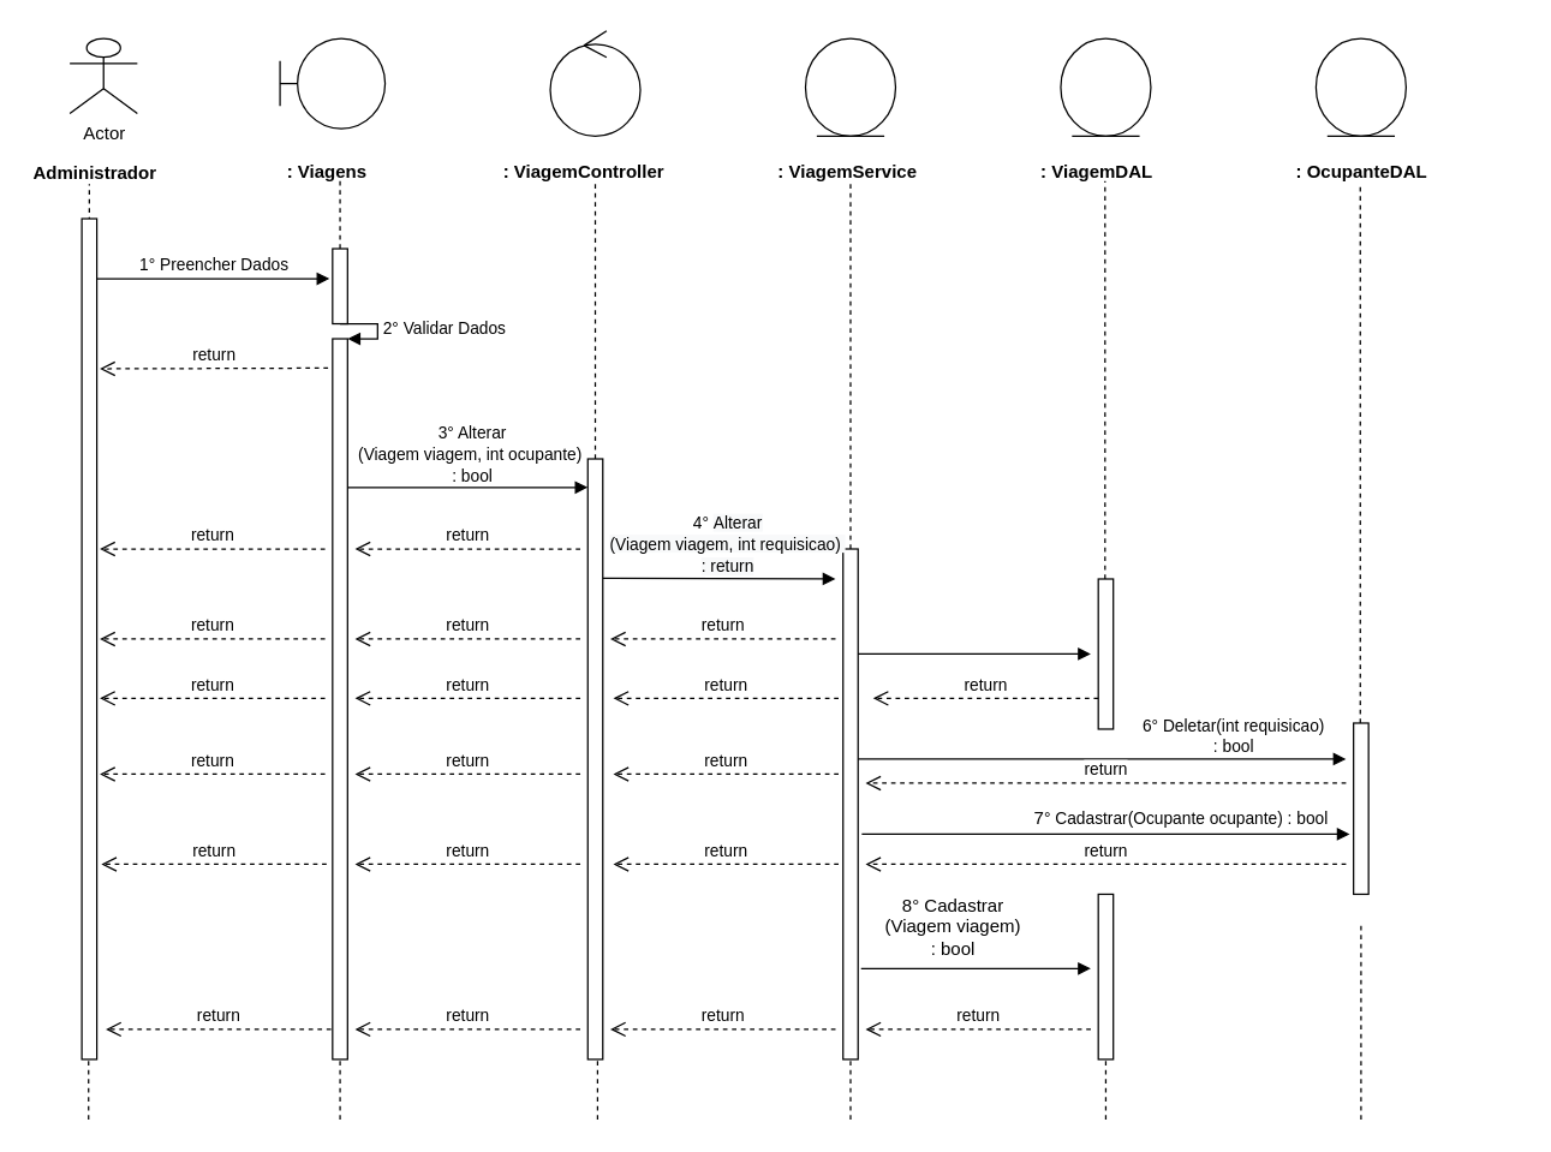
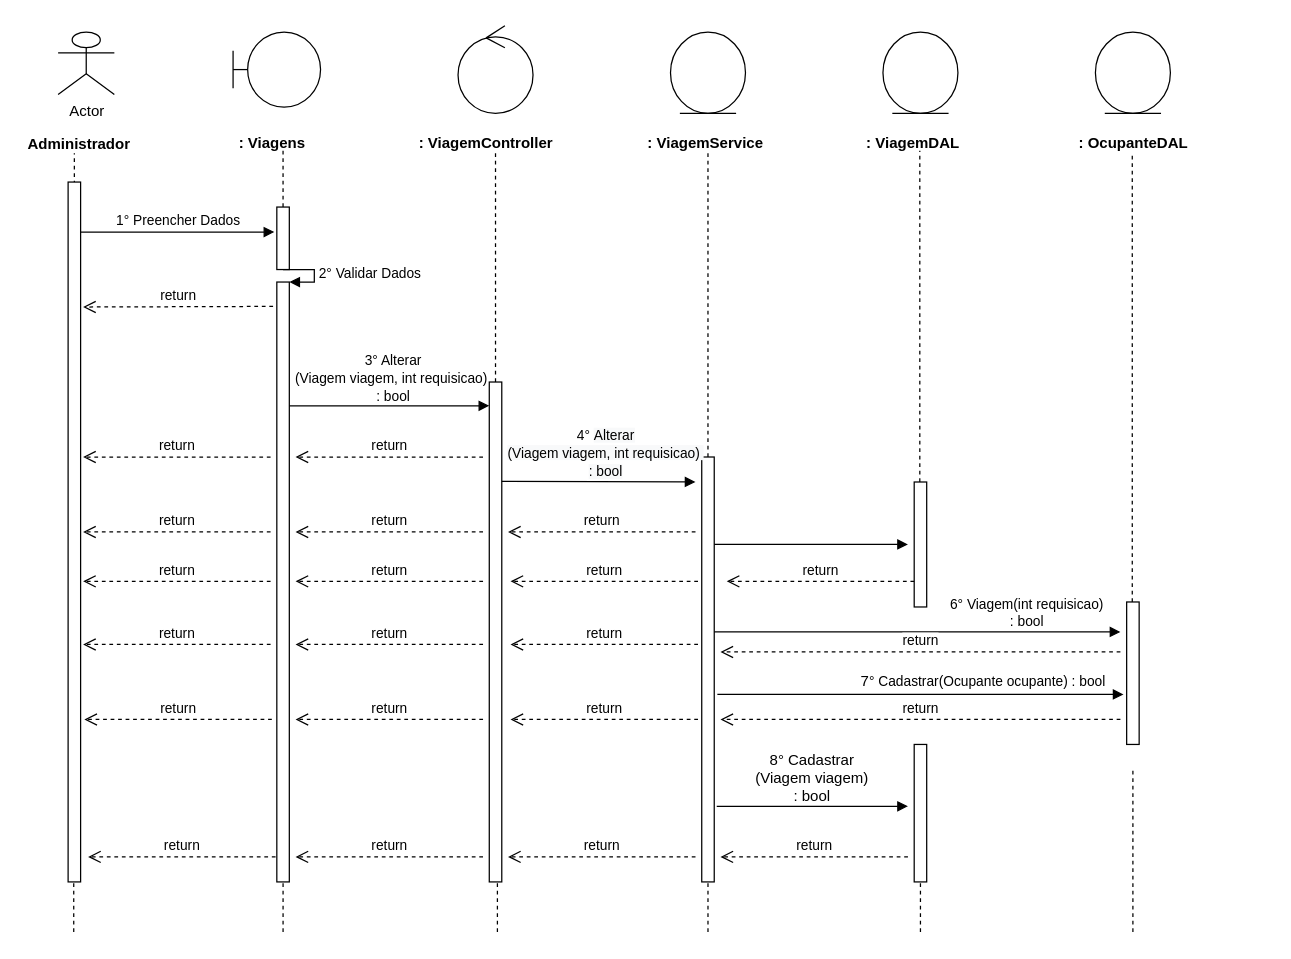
  <mxCell id="0" />
  <mxCell id="1" parent="0" />
  <mxCell id="2" value="Actor" parent="1" vertex="1" style="shape=umlActor;verticalLabelPosition=bottom;labelBackgroundColor=#ffffff;verticalAlign=top;html=1;"><mxGeometry x="46" y="25" as="geometry" height="50" width="45" /></mxCell>
  <mxCell id="3" value="&lt;b&gt;Administrador&lt;/b&gt;" parent="1" vertex="1" style="text;html=1;resizable=0;points=[];autosize=1;align=left;verticalAlign=top;spacingTop=-4;"><mxGeometry as="geometry" height="20" width="100" y="105" x="20" /></mxCell>
  <mxCell id="4" value="" parent="1" style="endArrow=none;dashed=1;html=1;entryX=0.511;entryY=1.25;entryDx=0;entryDy=0;entryPerimeter=0;" edge="1"><mxGeometry as="geometry" height="50" width="50" relative="1"><mxPoint as="sourcePoint" y="465" x="59" /><mxPoint as="targetPoint" y="122" x="58.99" /></mxGeometry></mxCell>
  <mxCell id="5" value="" parent="1" vertex="1" style="shape=umlBoundary;whiteSpace=wrap;html=1;"><mxGeometry as="geometry" height="60" width="70" y="25" x="186" /></mxCell>
  <mxCell id="6" value="&lt;b&gt;: Viagens&lt;/b&gt;" parent="1" vertex="1" style="text;html=1;"><mxGeometry as="geometry" height="30" width="150" y="100" x="189" /></mxCell>
  <mxCell id="7" value="" parent="1" style="endArrow=none;dashed=1;html=1;entryX=0.511;entryY=1.25;entryDx=0;entryDy=0;entryPerimeter=0;" edge="1" source="18"><mxGeometry as="geometry" height="50" width="50" relative="1"><mxPoint as="sourcePoint" y="465" x="226" /><mxPoint as="targetPoint" y="120" x="225.99" /></mxGeometry></mxCell>
  <mxCell id="8" value="" parent="1" vertex="1" style="ellipse;shape=umlControl;whiteSpace=wrap;html=1;"><mxGeometry as="geometry" height="70" width="60" y="20" x="366" /></mxCell>
  <mxCell id="9" value="&lt;b&gt;: ViagemController&lt;/b&gt;" parent="1" vertex="1" style="text;html=1;"><mxGeometry as="geometry" height="30" width="150" y="100" x="333" /></mxCell>
  <mxCell id="10" value="" parent="1" style="endArrow=none;dashed=1;html=1;entryX=0.511;entryY=1.25;entryDx=0;entryDy=0;entryPerimeter=0;" edge="1" source="25"><mxGeometry as="geometry" height="50" width="50" relative="1"><mxPoint as="sourcePoint" y="465" x="396" /><mxPoint as="targetPoint" y="120" x="395.99" /></mxGeometry></mxCell>
  <mxCell id="11" value="" parent="1" vertex="1" style="ellipse;shape=umlEntity;whiteSpace=wrap;html=1;"><mxGeometry as="geometry" height="65" width="60" y="25" x="536" /></mxCell>
  <mxCell id="12" value="&lt;b&gt;: ViagemService&lt;/b&gt;" parent="1" vertex="1" style="text;html=1;"><mxGeometry as="geometry" height="30" width="150" y="100" x="516" /></mxCell>
  <mxCell id="13" value="" parent="1" vertex="1" style="ellipse;shape=umlEntity;whiteSpace=wrap;html=1;"><mxGeometry as="geometry" height="65" width="60" y="25" x="706" /></mxCell>
  <mxCell id="14" value="&lt;b&gt;: ViagemDAL&lt;/b&gt;" parent="1" vertex="1" style="text;html=1;"><mxGeometry as="geometry" height="30" width="150" y="100" x="691" /></mxCell>
  <mxCell id="15" value="" parent="1" style="endArrow=none;dashed=1;html=1;entryX=0.511;entryY=1.25;entryDx=0;entryDy=0;entryPerimeter=0;" edge="1" source="30"><mxGeometry as="geometry" height="50" width="50" relative="1"><mxPoint as="sourcePoint" y="464" x="566" /><mxPoint as="targetPoint" y="119" x="565.99" /></mxGeometry></mxCell>
  <mxCell id="16" value="" parent="1" style="endArrow=none;dashed=1;html=1;entryX=0.511;entryY=1.25;entryDx=0;entryDy=0;entryPerimeter=0;" edge="1" source="34"><mxGeometry as="geometry" height="50" width="50" relative="1"><mxPoint as="sourcePoint" y="465" x="735.5" /><mxPoint as="targetPoint" y="120" x="735.49" /></mxGeometry></mxCell>
  <mxCell id="17" value="1° Preencher Dados" parent="1" style="html=1;verticalAlign=bottom;endArrow=block;" edge="1" source="28"><mxGeometry as="geometry" width="80" relative="1"><mxPoint as="sourcePoint" y="185" x="59" /><mxPoint as="targetPoint" y="185" x="219" /><mxPoint as="offset" /></mxGeometry></mxCell>
  <mxCell id="18" value="" parent="1" vertex="1" style="html=1;points=[];perimeter=orthogonalPerimeter;"><mxGeometry as="geometry" height="50" width="10" y="165" x="221" /></mxCell>
  <mxCell id="19" value="" parent="1" style="endArrow=none;dashed=1;html=1;entryX=0.511;entryY=1.25;entryDx=0;entryDy=0;entryPerimeter=0;" edge="1" source="21" target="18"><mxGeometry as="geometry" height="50" width="50" relative="1"><mxPoint as="sourcePoint" y="465" x="226" /><mxPoint as="targetPoint" y="120" x="225.99" /></mxGeometry></mxCell>
  <mxCell id="20" value="2° Validar Dados" parent="1" style="edgeStyle=orthogonalEdgeStyle;html=1;align=left;spacingLeft=2;endArrow=block;rounded=0;entryX=1;entryY=0;" edge="1" target="21"><mxGeometry as="geometry" relative="1"><mxPoint as="sourcePoint" y="215" x="226" /><Array as="points"><mxPoint y="215" x="251" /></Array></mxGeometry></mxCell>
  <mxCell id="21" value="" parent="1" vertex="1" style="html=1;points=[];perimeter=orthogonalPerimeter;"><mxGeometry as="geometry" height="480" width="10" y="225" x="221" /></mxCell>
  <mxCell id="22" value="return" parent="1" style="html=1;verticalAlign=bottom;endArrow=open;dashed=1;endSize=8;" edge="1"><mxGeometry as="geometry" relative="1"><mxPoint as="sourcePoint" y="244.5" x="218" /><mxPoint as="targetPoint" y="245" x="66" /></mxGeometry></mxCell>
  <mxCell id="23" value="" parent="1" style="html=1;verticalAlign=bottom;endArrow=block;" edge="1"><mxGeometry as="geometry" width="80" relative="1"><mxPoint as="sourcePoint" y="324" x="231" /><mxPoint as="targetPoint" y="324" x="391" /></mxGeometry></mxCell>
- <mxCell id="24" value="&lt;div&gt;&lt;/div&gt;&lt;span style=&quot;font-size: 11px&quot;&gt;3° Alterar&lt;br&gt;(Viagem viagem, int ocupante)&amp;nbsp;&lt;br&gt;: bool&lt;/span&gt;" parent="1" vertex="1" style="text;html=1;resizable=0;points=[];autosize=1;align=center;verticalAlign=top;spacingTop=-4;"><mxGeometry as="geometry" height="40" width="170" y="278" x="229" /></mxCell>
+ <mxCell id="24" value="&lt;div&gt;&lt;/div&gt;&lt;span style=&quot;font-size: 11px&quot;&gt;3° Alterar&lt;br&gt;(Viagem viagem, int requisicao)&amp;nbsp;&lt;br&gt;: bool&lt;/span&gt;" parent="1" vertex="1" style="text;html=1;resizable=0;points=[];autosize=1;align=center;verticalAlign=top;spacingTop=-4;"><mxGeometry as="geometry" height="40" width="170" y="278" x="229" /></mxCell>
  <mxCell id="25" value="" parent="1" vertex="1" style="html=1;points=[];perimeter=orthogonalPerimeter;"><mxGeometry as="geometry" height="400" width="10" y="305" x="391" /></mxCell>
  <mxCell id="26" value="return" parent="1" style="html=1;verticalAlign=bottom;endArrow=open;dashed=1;endSize=8;" edge="1"><mxGeometry as="geometry" relative="1"><mxPoint as="sourcePoint" y="365" x="386" /><mxPoint as="targetPoint" y="365" x="236" /></mxGeometry></mxCell>
  <mxCell id="27" value="return" parent="1" style="html=1;verticalAlign=bottom;endArrow=open;dashed=1;endSize=8;" edge="1"><mxGeometry as="geometry" relative="1"><mxPoint as="sourcePoint" y="365" x="216" /><mxPoint as="targetPoint" y="365" x="66" /></mxGeometry></mxCell>
  <mxCell id="28" value="" parent="1" vertex="1" style="html=1;points=[];perimeter=orthogonalPerimeter;"><mxGeometry as="geometry" height="560" width="10" y="145" x="54" /></mxCell>
  <mxCell id="29" value="" parent="1" style="html=1;verticalAlign=bottom;endArrow=block;" edge="1"><mxGeometry as="geometry" width="80" relative="1"><mxPoint as="sourcePoint" y="384.5" x="401" /><mxPoint as="targetPoint" y="385" x="556" /></mxGeometry></mxCell>
  <mxCell id="30" value="" parent="1" vertex="1" style="html=1;points=[];perimeter=orthogonalPerimeter;"><mxGeometry as="geometry" height="340" width="10" y="365" x="561" /></mxCell>
  <mxCell id="31" value="return" parent="1" style="html=1;verticalAlign=bottom;endArrow=open;dashed=1;endSize=8;" edge="1"><mxGeometry as="geometry" relative="1"><mxPoint as="sourcePoint" y="425" x="556" /><mxPoint as="targetPoint" y="425" x="406" /></mxGeometry></mxCell>
  <mxCell id="32" value="return" parent="1" style="html=1;verticalAlign=bottom;endArrow=open;dashed=1;endSize=8;" edge="1"><mxGeometry as="geometry" relative="1"><mxPoint as="sourcePoint" y="425" x="386" /><mxPoint as="targetPoint" y="425" x="236" /></mxGeometry></mxCell>
  <mxCell id="33" value="return" parent="1" style="html=1;verticalAlign=bottom;endArrow=open;dashed=1;endSize=8;" edge="1"><mxGeometry as="geometry" relative="1"><mxPoint as="sourcePoint" y="425" x="216" /><mxPoint as="targetPoint" y="425" x="66" /></mxGeometry></mxCell>
  <mxCell id="34" value="" parent="1" vertex="1" style="html=1;points=[];perimeter=orthogonalPerimeter;"><mxGeometry as="geometry" height="100" width="10" y="385" x="731" /></mxCell>
  <mxCell id="35" value="" parent="1" style="html=1;verticalAlign=bottom;endArrow=block;" edge="1"><mxGeometry as="geometry" width="80" relative="1"><mxPoint as="sourcePoint" y="435" x="571" /><mxPoint as="targetPoint" y="435" x="726" /></mxGeometry></mxCell>
  <mxCell id="36" value="return" parent="1" style="html=1;verticalAlign=bottom;endArrow=open;dashed=1;endSize=8;" edge="1"><mxGeometry as="geometry" relative="1"><mxPoint as="sourcePoint" y="464.5" x="731" /><mxPoint as="targetPoint" y="464.5" x="581" /></mxGeometry></mxCell>
  <mxCell id="37" value="return" parent="1" style="html=1;verticalAlign=bottom;endArrow=open;dashed=1;endSize=8;" edge="1"><mxGeometry as="geometry" relative="1"><mxPoint as="sourcePoint" y="464.5" x="558" /><mxPoint as="targetPoint" y="464.5" x="408" /></mxGeometry></mxCell>
  <mxCell id="38" value="return" parent="1" style="html=1;verticalAlign=bottom;endArrow=open;dashed=1;endSize=8;" edge="1"><mxGeometry as="geometry" relative="1"><mxPoint as="sourcePoint" y="464.5" x="386" /><mxPoint as="targetPoint" y="464.5" x="236" /></mxGeometry></mxCell>
  <mxCell id="39" value="return" parent="1" style="html=1;verticalAlign=bottom;endArrow=open;dashed=1;endSize=8;" edge="1"><mxGeometry as="geometry" relative="1"><mxPoint as="sourcePoint" y="464.5" x="216" /><mxPoint as="targetPoint" y="464.5" x="66" /></mxGeometry></mxCell>
  <mxCell id="40" value="return" parent="1" style="html=1;verticalAlign=bottom;endArrow=open;dashed=1;endSize=8;" edge="1"><mxGeometry as="geometry" relative="1"><mxPoint as="sourcePoint" y="515" x="558" /><mxPoint as="targetPoint" y="515" x="408" /></mxGeometry></mxCell>
  <mxCell id="41" value="return" parent="1" style="html=1;verticalAlign=bottom;endArrow=open;dashed=1;endSize=8;" edge="1"><mxGeometry as="geometry" relative="1"><mxPoint as="sourcePoint" y="515" x="386" /><mxPoint as="targetPoint" y="515" x="236" /></mxGeometry></mxCell>
  <mxCell id="42" value="return" parent="1" style="html=1;verticalAlign=bottom;endArrow=open;dashed=1;endSize=8;" edge="1"><mxGeometry as="geometry" relative="1"><mxPoint as="sourcePoint" y="515" x="216" /><mxPoint as="targetPoint" y="515" x="66" /></mxGeometry></mxCell>
  <mxCell id="43" value="" parent="1" style="endArrow=none;dashed=1;html=1;" edge="1"><mxGeometry as="geometry" height="50" width="50" relative="1"><mxPoint as="sourcePoint" y="745" x="58.5" /><mxPoint as="targetPoint" y="705" x="58.5" /></mxGeometry></mxCell>
  <mxCell id="44" value="" parent="1" style="endArrow=none;dashed=1;html=1;" edge="1"><mxGeometry as="geometry" height="50" width="50" relative="1"><mxPoint as="sourcePoint" y="745" x="226" /><mxPoint as="targetPoint" y="705" x="226" /></mxGeometry></mxCell>
  <mxCell id="45" value="" parent="1" style="endArrow=none;dashed=1;html=1;" edge="1"><mxGeometry as="geometry" height="50" width="50" relative="1"><mxPoint as="sourcePoint" y="745" x="397.5" /><mxPoint as="targetPoint" y="705" x="397.5" /></mxGeometry></mxCell>
  <mxCell id="46" value="" parent="1" style="endArrow=none;dashed=1;html=1;" edge="1"><mxGeometry as="geometry" height="50" width="50" relative="1"><mxPoint as="sourcePoint" y="745" x="566" /><mxPoint as="targetPoint" y="705" x="566" /></mxGeometry></mxCell>
  <mxCell id="47" value="" parent="1" style="endArrow=none;dashed=1;html=1;" edge="1"><mxGeometry as="geometry" height="50" width="50" relative="1"><mxPoint as="sourcePoint" y="745" x="736" /><mxPoint as="targetPoint" y="705" x="736" /></mxGeometry></mxCell>
- <mxCell id="48" value="&lt;div&gt;&lt;/div&gt;&lt;span style=&quot;font-size: 11px&quot;&gt;4° &lt;span style=&quot;display: inline ; float: none ; background-color: rgb(248 , 249 , 250) ; color: rgb(0 , 0 , 0) ; font-family: &amp;#34;helvetica&amp;#34; ; font-size: 11px ; font-style: normal ; font-variant: normal ; font-weight: 400 ; letter-spacing: normal ; text-align: center ; text-decoration: none ; text-indent: 0px ; text-transform: none ; white-space: nowrap ; word-spacing: 0px&quot;&gt;Alterar&lt;/span&gt;&lt;br style=&quot;color: rgb(0 , 0 , 0) ; font-family: &amp;#34;helvetica&amp;#34; ; font-size: 11px ; font-style: normal ; font-variant: normal ; font-weight: 400 ; letter-spacing: normal ; text-align: center ; text-decoration: none ; text-indent: 0px ; text-transform: none ; white-space: nowrap ; word-spacing: 0px&quot;&gt;&lt;span style=&quot;display: inline ; float: none ; background-color: rgb(248 , 249 , 250) ; color: rgb(0 , 0 , 0) ; font-family: &amp;#34;helvetica&amp;#34; ; font-size: 11px ; font-style: normal ; font-variant: normal ; font-weight: 400 ; letter-spacing: normal ; text-align: center ; text-decoration: none ; text-indent: 0px ; text-transform: none ; white-space: nowrap ; word-spacing: 0px&quot;&gt;(Viagem viagem, int requisicao)&amp;nbsp;&lt;/span&gt;&lt;br style=&quot;color: rgb(0 , 0 , 0) ; font-family: &amp;#34;helvetica&amp;#34; ; font-size: 11px ; font-style: normal ; font-variant: normal ; font-weight: 400 ; letter-spacing: normal ; text-align: center ; text-decoration: none ; text-indent: 0px ; text-transform: none ; white-space: nowrap ; word-spacing: 0px&quot;&gt;&lt;span style=&quot;display: inline ; float: none ; background-color: rgb(248 , 249 , 250) ; color: rgb(0 , 0 , 0) ; font-family: &amp;#34;helvetica&amp;#34; ; font-size: 11px ; font-style: normal ; font-variant: normal ; font-weight: 400 ; letter-spacing: normal ; text-align: center ; text-decoration: none ; text-indent: 0px ; text-transform: none ; white-space: nowrap ; word-spacing: 0px&quot;&gt;: return&lt;/span&gt;&lt;/span&gt;" parent="1" vertex="1" style="text;html=1;resizable=0;points=[];autosize=1;align=center;verticalAlign=top;spacingTop=-4;"><mxGeometry as="geometry" height="40" width="170" y="338" x="399" /></mxCell>
- <mxCell id="49" value="&lt;div&gt;&lt;/div&gt;&lt;span style=&quot;font-size: 11px&quot;&gt;6°&amp;nbsp;Deletar(int requisicao)&lt;br&gt;: bool&lt;br&gt;&lt;/span&gt;" parent="1" vertex="1" style="text;html=1;resizable=0;points=[];autosize=1;align=center;verticalAlign=top;spacingTop=-4;"><mxGeometry as="geometry" height="30" width="140" y="473" x="751" /></mxCell>
+ <mxCell id="48" value="&lt;div&gt;&lt;/div&gt;&lt;span style=&quot;font-size: 11px&quot;&gt;4° &lt;span style=&quot;display: inline ; float: none ; background-color: rgb(248 , 249 , 250) ; color: rgb(0 , 0 , 0) ; font-family: &amp;#34;helvetica&amp;#34; ; font-size: 11px ; font-style: normal ; font-variant: normal ; font-weight: 400 ; letter-spacing: normal ; text-align: center ; text-decoration: none ; text-indent: 0px ; text-transform: none ; white-space: nowrap ; word-spacing: 0px&quot;&gt;Alterar&lt;/span&gt;&lt;br style=&quot;color: rgb(0 , 0 , 0) ; font-family: &amp;#34;helvetica&amp;#34; ; font-size: 11px ; font-style: normal ; font-variant: normal ; font-weight: 400 ; letter-spacing: normal ; text-align: center ; text-decoration: none ; text-indent: 0px ; text-transform: none ; white-space: nowrap ; word-spacing: 0px&quot;&gt;&lt;span style=&quot;display: inline ; float: none ; background-color: rgb(248 , 249 , 250) ; color: rgb(0 , 0 , 0) ; font-family: &amp;#34;helvetica&amp;#34; ; font-size: 11px ; font-style: normal ; font-variant: normal ; font-weight: 400 ; letter-spacing: normal ; text-align: center ; text-decoration: none ; text-indent: 0px ; text-transform: none ; white-space: nowrap ; word-spacing: 0px&quot;&gt;(Viagem viagem, int requisicao)&amp;nbsp;&lt;/span&gt;&lt;br style=&quot;color: rgb(0 , 0 , 0) ; font-family: &amp;#34;helvetica&amp;#34; ; font-size: 11px ; font-style: normal ; font-variant: normal ; font-weight: 400 ; letter-spacing: normal ; text-align: center ; text-decoration: none ; text-indent: 0px ; text-transform: none ; white-space: nowrap ; word-spacing: 0px&quot;&gt;&lt;span style=&quot;display: inline ; float: none ; background-color: rgb(248 , 249 , 250) ; color: rgb(0 , 0 , 0) ; font-family: &amp;#34;helvetica&amp;#34; ; font-size: 11px ; font-style: normal ; font-variant: normal ; font-weight: 400 ; letter-spacing: normal ; text-align: center ; text-decoration: none ; text-indent: 0px ; text-transform: none ; white-space: nowrap ; word-spacing: 0px&quot;&gt;: bool&lt;/span&gt;&lt;/span&gt;" parent="1" vertex="1" style="text;html=1;resizable=0;points=[];autosize=1;align=center;verticalAlign=top;spacingTop=-4;"><mxGeometry as="geometry" height="40" width="170" y="338" x="399" /></mxCell>
+ <mxCell id="49" value="&lt;div&gt;&lt;/div&gt;&lt;span style=&quot;font-size: 11px&quot;&gt;6°&amp;nbsp;Viagem(int requisicao)&lt;br&gt;: bool&lt;br&gt;&lt;/span&gt;" parent="1" vertex="1" style="text;html=1;resizable=0;points=[];autosize=1;align=center;verticalAlign=top;spacingTop=-4;"><mxGeometry as="geometry" height="30" width="140" y="473" x="751" /></mxCell>
  <mxCell id="50" value="" parent="1" vertex="1" style="ellipse;shape=umlEntity;whiteSpace=wrap;html=1;"><mxGeometry as="geometry" height="65" width="60" y="25" x="876" /></mxCell>
  <mxCell id="51" value="&lt;b&gt;: OcupanteDAL&lt;/b&gt;" parent="1" vertex="1" style="text;html=1;"><mxGeometry as="geometry" height="30" width="150" y="100" x="861" /></mxCell>
  <mxCell id="52" value="" parent="1" style="endArrow=none;dashed=1;html=1;entryX=0.511;entryY=1.25;entryDx=0;entryDy=0;entryPerimeter=0;" edge="1" source="54"><mxGeometry as="geometry" height="50" width="50" relative="1"><mxPoint as="sourcePoint" y="625" x="905" /><mxPoint as="targetPoint" y="122" x="905.49" /></mxGeometry></mxCell>
  <mxCell id="53" value="" parent="1" style="html=1;verticalAlign=bottom;endArrow=block;" edge="1"><mxGeometry as="geometry" width="80" relative="1"><mxPoint as="sourcePoint" y="505" x="571" /><mxPoint as="targetPoint" y="505" x="896" /></mxGeometry></mxCell>
  <mxCell id="54" value="" parent="1" vertex="1" style="html=1;points=[];perimeter=orthogonalPerimeter;"><mxGeometry as="geometry" height="114" width="10" y="481" x="901" /></mxCell>
  <mxCell id="55" value="return" parent="1" style="html=1;verticalAlign=bottom;endArrow=open;dashed=1;endSize=8;" edge="1"><mxGeometry as="geometry" relative="1"><mxPoint as="sourcePoint" y="521" x="896" /><mxPoint as="targetPoint" y="521" x="576" /></mxGeometry></mxCell>
  <mxCell id="56" value="" parent="1" vertex="1" style="html=1;points=[];perimeter=orthogonalPerimeter;"><mxGeometry as="geometry" height="110" width="10" y="595" x="731" /></mxCell>
- <mxCell id="57" value="&lt;div&gt;8° Cadastrar&lt;/div&gt;&lt;div&gt;(Viagem viagem)&lt;/div&gt;&lt;div&gt; : bool&lt;br&gt;&lt;/div&gt;" parent="1" vertex="1" style="text;html=1;resizable=0;points=[];autosize=1;align=center;verticalAlign=top;spacingTop=-4;"><mxGeometry x="579" y="593" as="geometry" height="40" width="110" /></mxCell>
+ <mxCell id="57" value="&lt;div&gt;8° Cadastrar&lt;/div&gt;&lt;div&gt;(Viagem viagem)&lt;/div&gt;&lt;div&gt; : bool&lt;br&gt;&lt;/div&gt;" parent="1" vertex="1" style="text;html=1;resizable=0;points=[];autosize=1;align=center;verticalAlign=top;spacingTop=-4;"><mxGeometry as="geometry" height="40" width="110" y="598" x="594" /></mxCell>
  <mxCell id="58" value="" parent="1" style="html=1;verticalAlign=bottom;endArrow=block;" edge="1"><mxGeometry as="geometry" width="80" relative="1"><mxPoint as="sourcePoint" y="644.5" x="573" /><mxPoint as="targetPoint" y="644.5" x="726" /></mxGeometry></mxCell>
  <mxCell id="59" value="return" parent="1" style="html=1;verticalAlign=bottom;endArrow=open;dashed=1;endSize=8;" edge="1"><mxGeometry as="geometry" relative="1"><mxPoint as="sourcePoint" y="685" x="726" /><mxPoint as="targetPoint" y="685" x="576" /></mxGeometry></mxCell>
  <mxCell id="60" value="return" parent="1" style="html=1;verticalAlign=bottom;endArrow=open;dashed=1;endSize=8;" edge="1"><mxGeometry as="geometry" relative="1"><mxPoint as="sourcePoint" y="685" x="556" /><mxPoint as="targetPoint" y="685" x="406" /></mxGeometry></mxCell>
  <mxCell id="61" value="return" parent="1" style="html=1;verticalAlign=bottom;endArrow=open;dashed=1;endSize=8;" edge="1"><mxGeometry as="geometry" relative="1"><mxPoint as="sourcePoint" y="685" x="386" /><mxPoint as="targetPoint" y="685" x="236" /></mxGeometry></mxCell>
  <mxCell id="62" value="return" parent="1" style="html=1;verticalAlign=bottom;endArrow=open;dashed=1;endSize=8;" edge="1"><mxGeometry as="geometry" relative="1"><mxPoint as="sourcePoint" y="685" x="220" /><mxPoint as="targetPoint" y="685" x="70" /></mxGeometry></mxCell>
  <mxCell id="63" value="" parent="1" style="endArrow=none;dashed=1;html=1;" edge="1"><mxGeometry as="geometry" height="50" width="50" relative="1"><mxPoint as="sourcePoint" y="745" x="906" /><mxPoint as="targetPoint" y="615" x="906" /></mxGeometry></mxCell>
  <mxCell id="64" value="" parent="1" style="html=1;verticalAlign=bottom;endArrow=block;" edge="1"><mxGeometry as="geometry" width="80" relative="1"><mxPoint as="sourcePoint" y="555" x="573.5" /><mxPoint as="targetPoint" y="555" x="898.5" /></mxGeometry></mxCell>
  <mxCell id="65" value="return" parent="1" style="html=1;verticalAlign=bottom;endArrow=open;dashed=1;endSize=8;" edge="1"><mxGeometry as="geometry" relative="1"><mxPoint as="sourcePoint" y="575" x="896" /><mxPoint as="targetPoint" y="575" x="576" /></mxGeometry></mxCell>
  <mxCell id="66" value="return" parent="1" style="html=1;verticalAlign=bottom;endArrow=open;dashed=1;endSize=8;" edge="1"><mxGeometry as="geometry" relative="1"><mxPoint as="sourcePoint" y="575" x="558" /><mxPoint as="targetPoint" y="575" x="408" /></mxGeometry></mxCell>
  <mxCell id="67" value="return" parent="1" style="html=1;verticalAlign=bottom;endArrow=open;dashed=1;endSize=8;" edge="1"><mxGeometry as="geometry" relative="1"><mxPoint as="sourcePoint" y="575" x="386" /><mxPoint as="targetPoint" y="575" x="236" /></mxGeometry></mxCell>
  <mxCell id="68" value="return" parent="1" style="html=1;verticalAlign=bottom;endArrow=open;dashed=1;endSize=8;" edge="1"><mxGeometry as="geometry" relative="1"><mxPoint as="sourcePoint" y="575" x="217" /><mxPoint as="targetPoint" y="575" x="67" /></mxGeometry></mxCell>
  <mxCell id="69" value="&lt;div&gt;&lt;/div&gt;7&lt;span style=&quot;font-size: 11px&quot;&gt;°&amp;nbsp;Cadastrar(Ocupante ocupante) : bool&lt;br&gt;&lt;/span&gt;" parent="1" vertex="1" style="text;html=1;resizable=0;points=[];autosize=1;align=center;verticalAlign=top;spacingTop=-4;"><mxGeometry as="geometry" height="20" width="210" y="535" x="681" /></mxCell>
